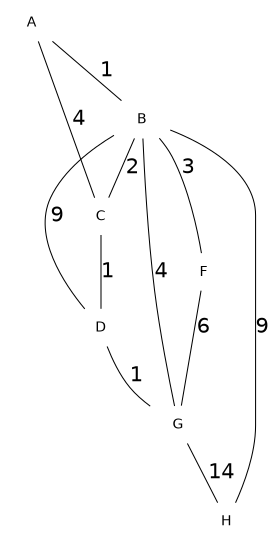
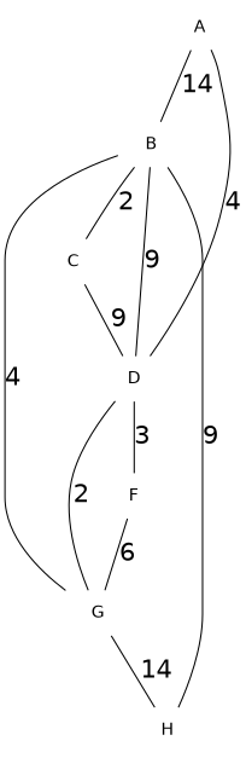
  graph {
    fontname="DejaVu Sans"
    node [color=red fixedsize=true fontname="DejaVu Sans" shape=none style=bold]
    edge [fontname="DejaVu Sans" fontsize="20pt"]
    A
    B
    C
    D
    G
    H
    F
-   A -- B [label=1]
-   A -- C [label=4]
+   A -- B [label=14]
+   A -- D [label=4]
    B -- C [label=2]
    B -- D [label=9]
    B -- G [label=4]
    B -- H [label=9]
-   C -- D [label=1]
-   D -- G [label=1]
-   B -- F [label=3]
+   C -- D [label=9]
+   D -- G [label=2]
+   D -- F [label=3]
    G -- H [label=14]
    F -- G [label=6]
  }
